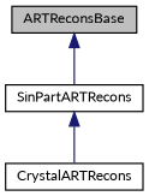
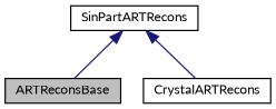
  digraph {
    fontname=Lato
    node [color=black fillcolor=white fontname=Lato fontsize=10 shape=record style=filled]
    edge [color=midnightblue dir=back fontname=Lato fontsize=10 labelfontname=Helvetica labelfontsize=10 style=solid]
    n1 [fillcolor=grey75 fontcolor=black height=0.2 label=ARTReconsBase width=0.4]
    n2 [height=0.2 label=SinPartARTRecons width=0.4]
    n3 [height=0.2 label=CrystalARTRecons width=0.4]
-   n1 -> n2
+   n2 -> n1
    n2 -> n3
  }
